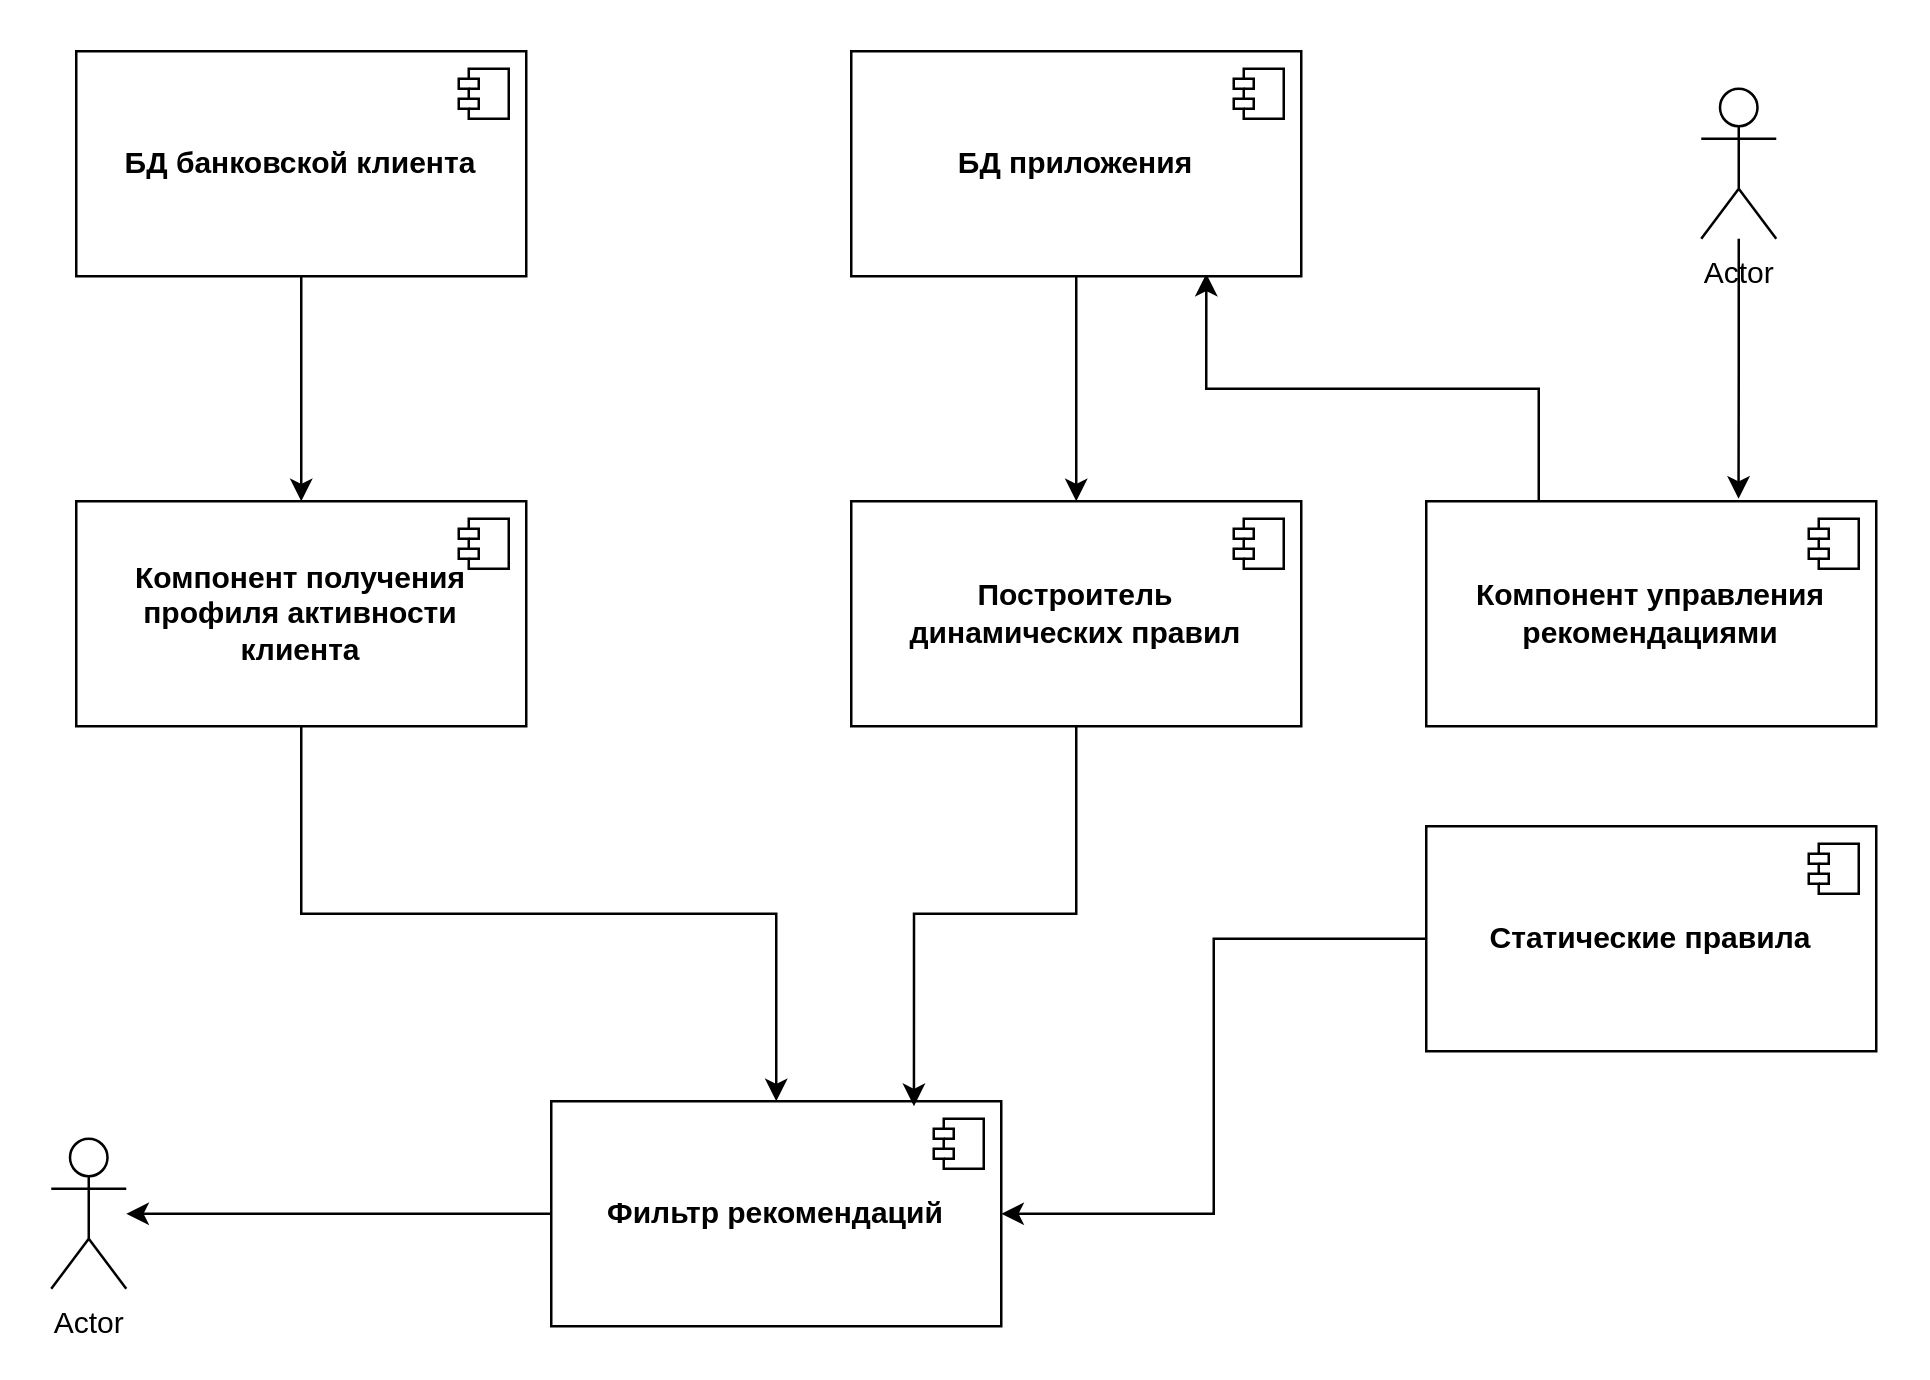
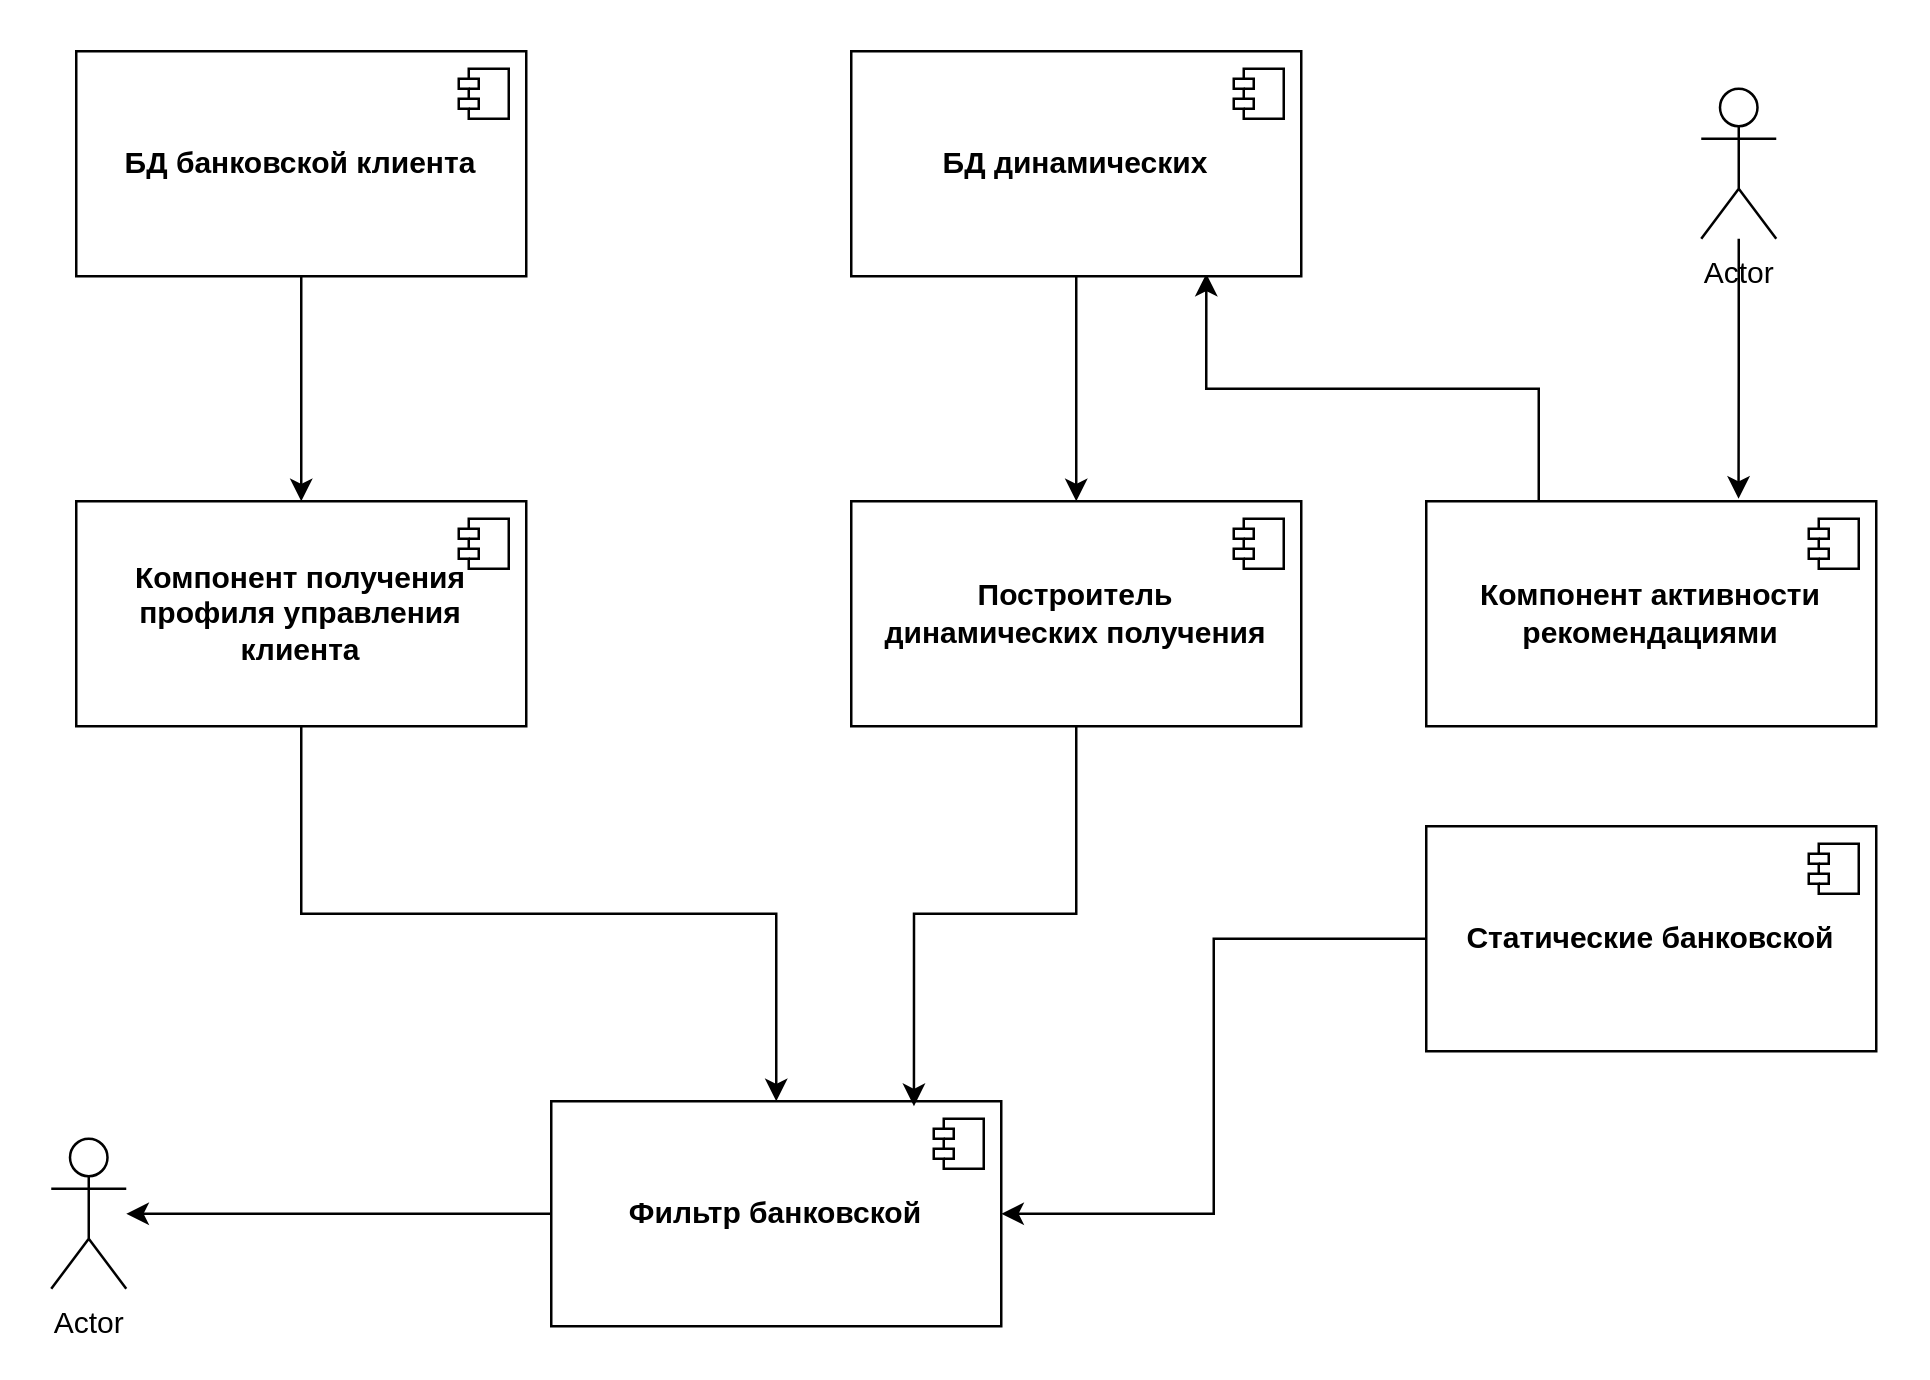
  <mxCell id="0" />
  <mxCell id="1" parent="0" />
  <mxCell id="2" style="edgeStyle=orthogonalEdgeStyle;rounded=0;orthogonalLoop=1;jettySize=auto;html=1;exitX=0.5;exitY=1;exitDx=0;exitDy=0;entryX=0.5;entryY=0;entryDx=0;entryDy=0;" edge="1" parent="1" source="3" target="10"><mxGeometry relative="1" as="geometry" /></mxCell>
  <mxCell id="3" value="&lt;b&gt;БД банковской клиента&lt;/b&gt;" style="html=1;dropTarget=0;whiteSpace=wrap;" vertex="1" parent="1"><mxGeometry x="30" y="20" width="180" height="90" as="geometry" /></mxCell>
  <mxCell id="4" value="" style="shape=module;jettyWidth=8;jettyHeight=4;" vertex="1" parent="3"><mxGeometry x="1" width="20" height="20" relative="1" as="geometry"><mxPoint x="-27" y="7" as="offset" /></mxGeometry></mxCell>
  <mxCell id="5" style="edgeStyle=orthogonalEdgeStyle;rounded=0;orthogonalLoop=1;jettySize=auto;html=1;exitX=0.5;exitY=1;exitDx=0;exitDy=0;entryX=0.5;entryY=0;entryDx=0;entryDy=0;" edge="1" parent="1" source="7" target="14"><mxGeometry relative="1" as="geometry" /></mxCell>
  <mxCell id="6" style="edgeStyle=orthogonalEdgeStyle;rounded=0;orthogonalLoop=1;jettySize=auto;html=1;exitX=0.25;exitY=0;exitDx=0;exitDy=0;entryX=0.789;entryY=0.989;entryDx=0;entryDy=0;entryPerimeter=0;" edge="1" parent="1" source="12" target="7"><mxGeometry relative="1" as="geometry" /></mxCell>
- <mxCell id="7" value="&lt;b&gt;БД приложения&lt;/b&gt;" style="html=1;dropTarget=0;whiteSpace=wrap;" vertex="1" parent="1"><mxGeometry x="340" y="20" width="180" height="90" as="geometry" /></mxCell>
+ <mxCell id="7" value="&lt;b&gt;БД динамических&lt;/b&gt;" style="html=1;dropTarget=0;whiteSpace=wrap;" vertex="1" parent="1"><mxGeometry x="340" y="20" width="180" height="90" as="geometry" /></mxCell>
  <mxCell id="8" value="" style="shape=module;jettyWidth=8;jettyHeight=4;" vertex="1" parent="7"><mxGeometry x="1" width="20" height="20" relative="1" as="geometry"><mxPoint x="-27" y="7" as="offset" /></mxGeometry></mxCell>
  <mxCell id="9" style="edgeStyle=orthogonalEdgeStyle;rounded=0;orthogonalLoop=1;jettySize=auto;html=1;exitX=0.5;exitY=1;exitDx=0;exitDy=0;entryX=0.5;entryY=0;entryDx=0;entryDy=0;" edge="1" parent="1" source="10" target="19"><mxGeometry relative="1" as="geometry" /></mxCell>
- <mxCell id="10" value="&lt;b&gt;Компонент получения&lt;br&gt;профиля активности&lt;/b&gt;&lt;div&gt;&lt;b&gt;клиента&lt;/b&gt;&lt;/div&gt;" style="html=1;dropTarget=0;whiteSpace=wrap;" vertex="1" parent="1"><mxGeometry x="30" y="200" width="180" height="90" as="geometry" /></mxCell>
+ <mxCell id="10" value="&lt;b&gt;Компонент получения&lt;br&gt;профиля управления&lt;/b&gt;&lt;div&gt;&lt;b&gt;клиента&lt;/b&gt;&lt;/div&gt;" style="html=1;dropTarget=0;whiteSpace=wrap;" vertex="1" parent="1"><mxGeometry x="30" y="200" width="180" height="90" as="geometry" /></mxCell>
  <mxCell id="11" value="" style="shape=module;jettyWidth=8;jettyHeight=4;" vertex="1" parent="10"><mxGeometry x="1" width="20" height="20" relative="1" as="geometry"><mxPoint x="-27" y="7" as="offset" /></mxGeometry></mxCell>
- <mxCell id="12" value="&lt;b&gt;Компонент управления&lt;br&gt;рекомендациями&lt;/b&gt;" style="html=1;dropTarget=0;whiteSpace=wrap;" vertex="1" parent="1"><mxGeometry x="570" y="200" width="180" height="90" as="geometry" /></mxCell>
+ <mxCell id="12" value="&lt;b&gt;Компонент активности&lt;br&gt;рекомендациями&lt;/b&gt;" style="html=1;dropTarget=0;whiteSpace=wrap;" vertex="1" parent="1"><mxGeometry x="570" y="200" width="180" height="90" as="geometry" /></mxCell>
  <mxCell id="13" value="" style="shape=module;jettyWidth=8;jettyHeight=4;" vertex="1" parent="12"><mxGeometry x="1" width="20" height="20" relative="1" as="geometry"><mxPoint x="-27" y="7" as="offset" /></mxGeometry></mxCell>
- <mxCell id="14" value="&lt;b&gt;Построитель&lt;br&gt;динамических правил&lt;/b&gt;" style="html=1;dropTarget=0;whiteSpace=wrap;" vertex="1" parent="1"><mxGeometry x="340" y="200" width="180" height="90" as="geometry" /></mxCell>
+ <mxCell id="14" value="&lt;b&gt;Построитель&lt;br&gt;динамических получения&lt;/b&gt;" style="html=1;dropTarget=0;whiteSpace=wrap;" vertex="1" parent="1"><mxGeometry x="340" y="200" width="180" height="90" as="geometry" /></mxCell>
  <mxCell id="15" value="" style="shape=module;jettyWidth=8;jettyHeight=4;" vertex="1" parent="14"><mxGeometry x="1" width="20" height="20" relative="1" as="geometry"><mxPoint x="-27" y="7" as="offset" /></mxGeometry></mxCell>
  <mxCell id="16" style="edgeStyle=orthogonalEdgeStyle;rounded=0;orthogonalLoop=1;jettySize=auto;html=1;exitX=0;exitY=0.5;exitDx=0;exitDy=0;entryX=1;entryY=0.5;entryDx=0;entryDy=0;" edge="1" parent="1" source="17" target="19"><mxGeometry relative="1" as="geometry" /></mxCell>
- <mxCell id="17" value="&lt;b&gt;Статические правила&lt;/b&gt;" style="html=1;dropTarget=0;whiteSpace=wrap;" vertex="1" parent="1"><mxGeometry x="570" y="330" width="180" height="90" as="geometry" /></mxCell>
+ <mxCell id="17" value="&lt;b&gt;Статические банковской&lt;/b&gt;" style="html=1;dropTarget=0;whiteSpace=wrap;" vertex="1" parent="1"><mxGeometry x="570" y="330" width="180" height="90" as="geometry" /></mxCell>
  <mxCell id="18" value="" style="shape=module;jettyWidth=8;jettyHeight=4;" vertex="1" parent="17"><mxGeometry x="1" width="20" height="20" relative="1" as="geometry"><mxPoint x="-27" y="7" as="offset" /></mxGeometry></mxCell>
- <mxCell id="19" value="&lt;b&gt;Фильтр рекомендаций&lt;/b&gt;" style="html=1;dropTarget=0;whiteSpace=wrap;" vertex="1" parent="1"><mxGeometry x="220" y="440" width="180" height="90" as="geometry" /></mxCell>
+ <mxCell id="19" value="&lt;b&gt;Фильтр банковской&lt;/b&gt;" style="html=1;dropTarget=0;whiteSpace=wrap;" vertex="1" parent="1"><mxGeometry x="220" y="440" width="180" height="90" as="geometry" /></mxCell>
  <mxCell id="20" value="" style="shape=module;jettyWidth=8;jettyHeight=4;" vertex="1" parent="19"><mxGeometry x="1" width="20" height="20" relative="1" as="geometry"><mxPoint x="-27" y="7" as="offset" /></mxGeometry></mxCell>
  <mxCell id="21" value="" style="ellipse;whiteSpace=wrap;html=1;align=center;aspect=fixed;fillColor=none;strokeColor=none;resizable=0;perimeter=centerPerimeter;rotatable=0;allowArrows=0;points=[];outlineConnect=1;" vertex="1" parent="1"><mxGeometry x="350" y="160" width="10" height="10" as="geometry" /></mxCell>
  <mxCell id="22" style="edgeStyle=orthogonalEdgeStyle;rounded=0;orthogonalLoop=1;jettySize=auto;html=1;exitX=0.5;exitY=1;exitDx=0;exitDy=0;entryX=0.806;entryY=0.022;entryDx=0;entryDy=0;entryPerimeter=0;" edge="1" parent="1" source="14" target="19"><mxGeometry relative="1" as="geometry" /></mxCell>
  <mxCell id="23" value="" style="ellipse;whiteSpace=wrap;html=1;align=center;aspect=fixed;fillColor=none;strokeColor=none;resizable=0;perimeter=centerPerimeter;rotatable=0;allowArrows=0;points=[];outlineConnect=1;" vertex="1" parent="1"><mxGeometry x="670" y="200" width="10" height="10" as="geometry" /></mxCell>
  <mxCell id="24" value="Actor" style="shape=umlActor;verticalLabelPosition=bottom;verticalAlign=top;html=1;" vertex="1" parent="1"><mxGeometry x="680" y="35" width="30" height="60" as="geometry" /></mxCell>
  <mxCell id="25" style="edgeStyle=orthogonalEdgeStyle;rounded=0;orthogonalLoop=1;jettySize=auto;html=1;entryX=0.694;entryY=-0.011;entryDx=0;entryDy=0;entryPerimeter=0;" edge="1" parent="1" source="24" target="12"><mxGeometry relative="1" as="geometry" /></mxCell>
  <mxCell id="26" value="Actor" style="shape=umlActor;verticalLabelPosition=bottom;verticalAlign=top;html=1;" vertex="1" parent="1"><mxGeometry x="20" y="455" width="30" height="60" as="geometry" /></mxCell>
  <mxCell id="27" style="edgeStyle=orthogonalEdgeStyle;rounded=0;orthogonalLoop=1;jettySize=auto;html=1;exitX=0;exitY=0.5;exitDx=0;exitDy=0;" edge="1" parent="1" source="19" target="26"><mxGeometry relative="1" as="geometry" /></mxCell>
